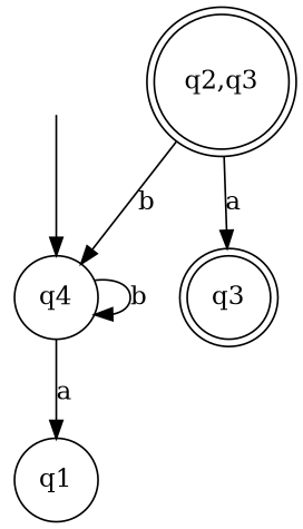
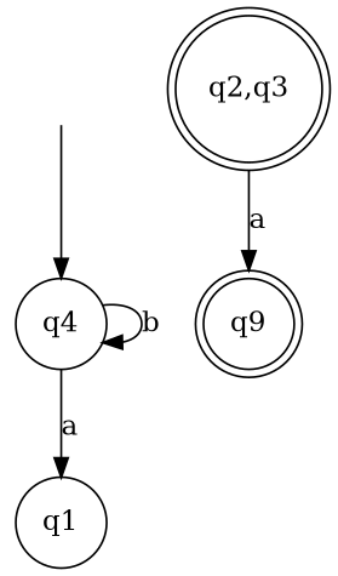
  digraph {
    rankdir=TB
    node [shape=circle]
    "" [shape=plaintext]
    n2 [label=q4]
    n3 [label=q1]
    n4 [label="q2,q3" shape=doublecircle]
-   n5 [label=q3 shape=doublecircle]
+   n5 [label=q9 shape=doublecircle]
    "" -> n2
    n2 -> n2 [label=b]
    n2 -> n3 [label=a]
-   n4 -> n2 [label=b]
    n4 -> n5 [label=a]
  }
